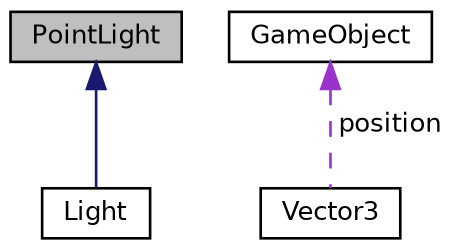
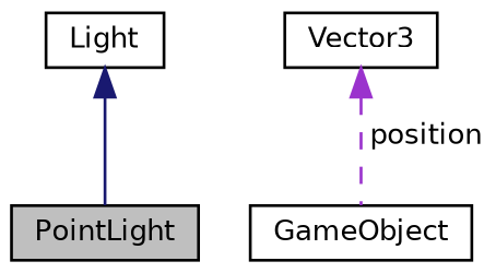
  digraph {
    node [color=black fillcolor=white fontname=Helvetica fontsize=10 shape=record style=filled]
    edge [dir=back fontname=Helvetica fontsize=10 labelfontname=Helvetica labelfontsize=10]
    n1 [fillcolor=grey75 fontcolor=black height=0.2 label=PointLight width=0.4]
    n2 [height=0.2 label=Light width=0.4]
    n3 [height=0.2 label=GameObject width=0.4]
    n4 [height=0.2 label=Vector3 width=0.4]
-   n1 -> n2 [color=midnightblue style=solid]
-   n3 -> n4 [color=darkorchid3 label=" position" style=dashed]
+   n2 -> n1 [color=midnightblue style=solid]
+   n4 -> n3 [color=darkorchid3 label=" position" style=dashed]
  }
